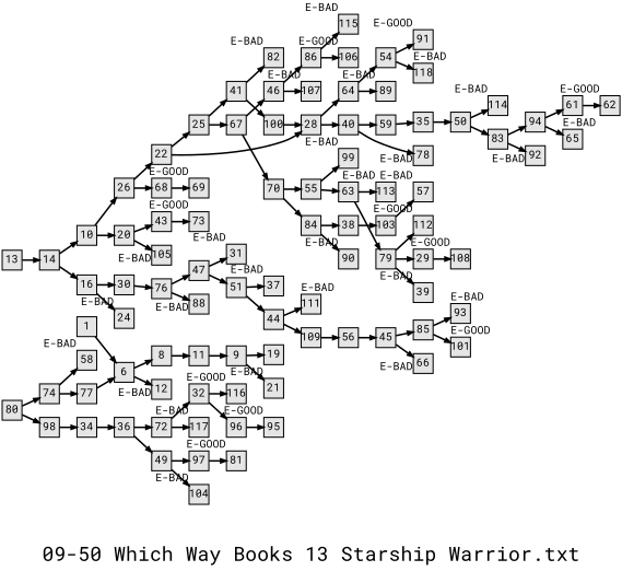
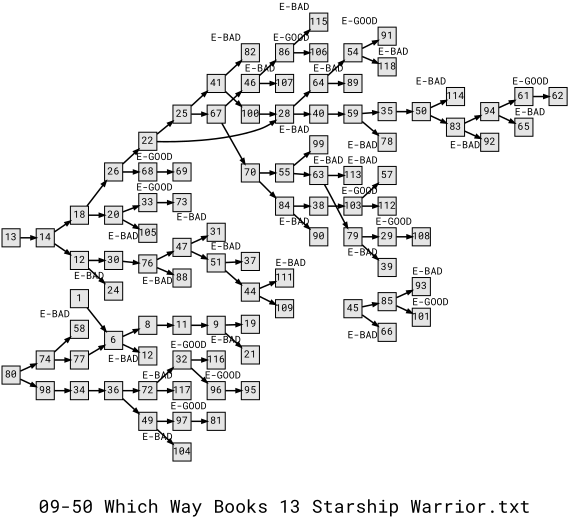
  digraph {
    fontname="Roboto Mono"
    fontsize=36
    label="09-50 Which Way Books 13 Starship Warrior.txt"
    nodesep=0.35
    ordering=out
    rankdir=LR
    ranksep=0.45
    node [fillcolor=grey90 fixedsize=true fontname="Roboto Mono" fontsize=20 labelfloat=true margin="0,0" penwidth=2 regular=true shape=rect style=filled]
    edge [fontname="Roboto Mono" fontsize=12 labelfloat=true penwidth=3]
    1
    6
    8
    12 [xlabel="E-BAD"]
    11
    13
    14
    80
    74
    98
-   18 [label=10]
-   16
+   18
+   16 [label=12]
    58 [xlabel="E-BAD"]
    77
    34
    9
    19
    21 [xlabel="E-BAD"]
    26
    20
    30
    24 [xlabel="E-BAD"]
    22
    68
-   43
+   43 [label=33]
    105 [xlabel="E-BAD"]
    76
    47
    88 [xlabel="E-BAD"]
    25
    28
    69 [xlabel="E-GOOD"]
    73 [xlabel="E-GOOD"]
    41
    67
    64
    40
    82 [xlabel="E-BAD"]
    100
    46
    70
    54
    89 [xlabel="E-BAD"]
    59
    86
    107 [xlabel="E-BAD"]
    n47 [label=55]
    84
    91 [xlabel="E-GOOD"]
    118 [xlabel="E-BAD"]
    35
    78 [xlabel="E-BAD"]
    108 [xlabel="E-GOOD"]
    29
    31 [xlabel="E-BAD"]
    51
    116 [xlabel="E-GOOD"]
    32
    96
    95 [xlabel="E-GOOD"]
    36
    72
    49
    117 [xlabel="E-BAD"]
    97
    104 [xlabel="E-BAD"]
    50
    114 [xlabel="E-BAD"]
    83
    94
    92 [xlabel="E-BAD"]
    81 [xlabel="E-GOOD"]
    37 [xlabel="E-BAD"]
    38
    103
    57 [xlabel="E-BAD"]
    112 [xlabel="E-GOOD"]
    39 [xlabel="E-BAD"]
    111 [xlabel="E-BAD"]
    44
    109
-   56
    45
    85
    66 [xlabel="E-BAD"]
    93 [xlabel="E-BAD"]
    101 [xlabel="E-GOOD"]
    115 [xlabel="E-BAD"]
    106 [xlabel="E-GOOD"]
    61
    65 [xlabel="E-BAD"]
    63
    99 [xlabel="E-BAD"]
    113 [xlabel="E-BAD"]
    79
    62 [xlabel="E-GOOD"]
    90 [xlabel="E-BAD"]
    1 -> 6
    6 -> 8
    6 -> 12
    8 -> 11
    11 -> 9
    13 -> 14
    14 -> 18
    14 -> 16
    80 -> 74
    80 -> 98
    74 -> 58
    74 -> 77
    98 -> 34
    18 -> 26
    18 -> 20
    16 -> 30
    16 -> 24
    77 -> 6
    34 -> 36
    9 -> 19
    9 -> 21
    26 -> 22
    26 -> 68
    20 -> 43
    20 -> 105
    30 -> 76
    22 -> 25
    22 -> 28
    68 -> 69
    43 -> 73
    76 -> 47
    76 -> 88
    47 -> 31
    47 -> 51
    25 -> 41
    25 -> 67
    28 -> 64
    28 -> 40
    41 -> 82
    41 -> 100
    67 -> 46
    67 -> 70
    64 -> 54
    64 -> 89
    40 -> 59
    100 -> 28
    46 -> 86
    46 -> 107
    70 -> n47
    70 -> 84
    54 -> 91
    54 -> 118
    59 -> 35
-   40 -> 78
+   59 -> 78
    86 -> 115
    86 -> 106
    n47 -> 63
    n47 -> 99
    84 -> 38
    84 -> 90
    35 -> 50
    29 -> 108
    51 -> 37
    51 -> 44
    32 -> 116
    32 -> 96
    96 -> 95
    36 -> 72
    36 -> 49
    72 -> 32
    72 -> 117
    49 -> 97
    49 -> 104
    97 -> 81
    50 -> 114
    50 -> 83
    83 -> 94
    83 -> 92
    94 -> 61
    94 -> 65
    38 -> 103
    103 -> 57
-   79 -> 112
+   103 -> 112
    44 -> 111
    44 -> 109
-   109 -> 56
-   56 -> 45
    45 -> 85
    45 -> 66
    85 -> 93
    85 -> 101
    61 -> 62
    63 -> 113
    63 -> 79
    79 -> 29
    79 -> 39
  }
